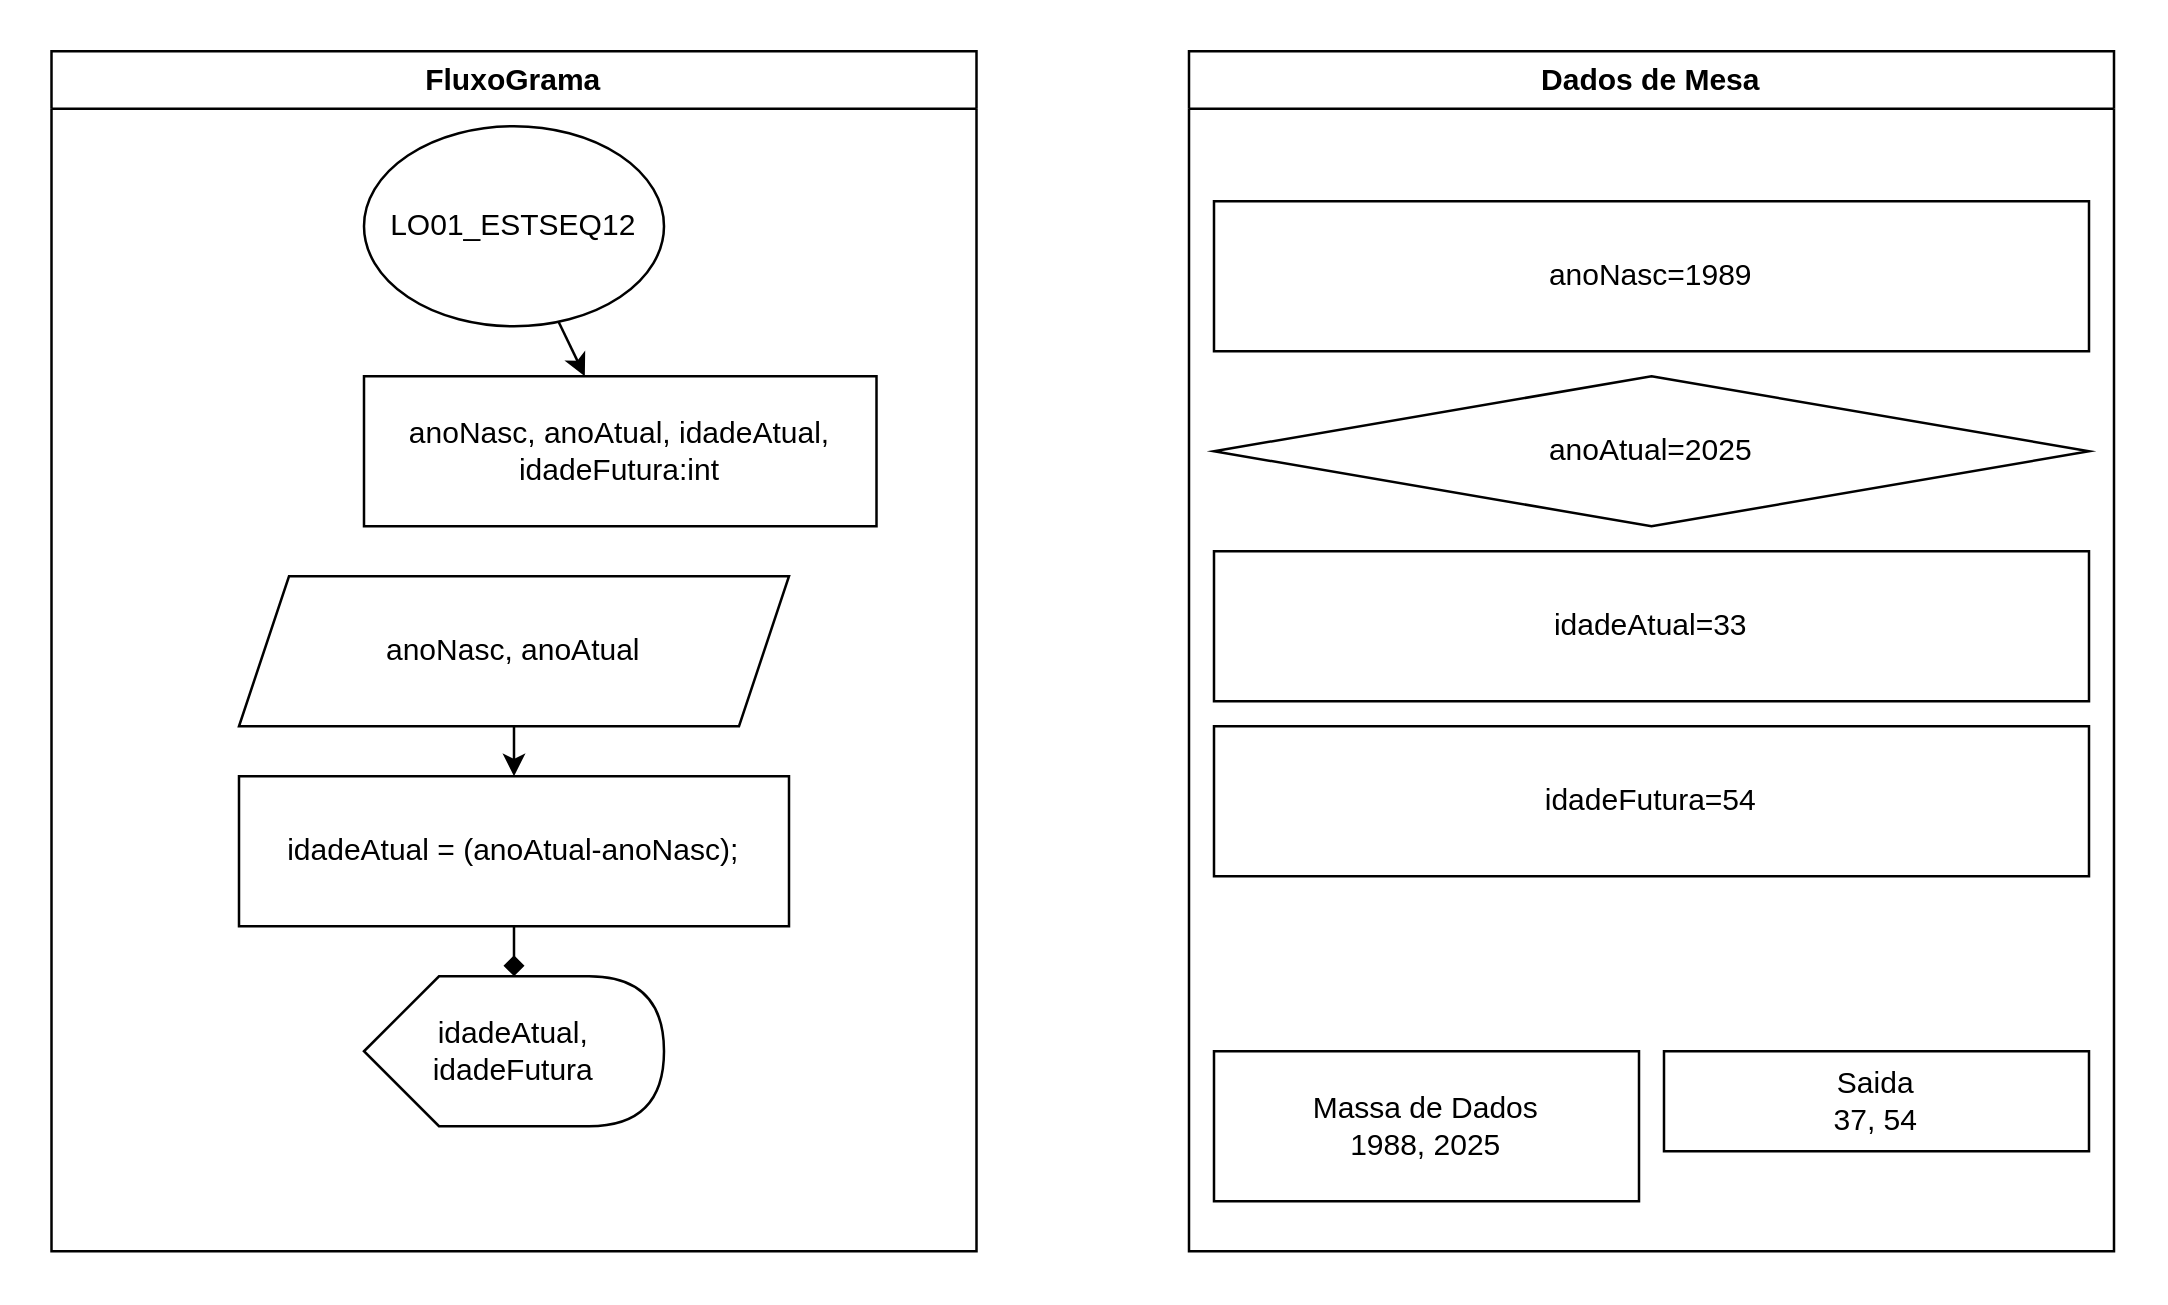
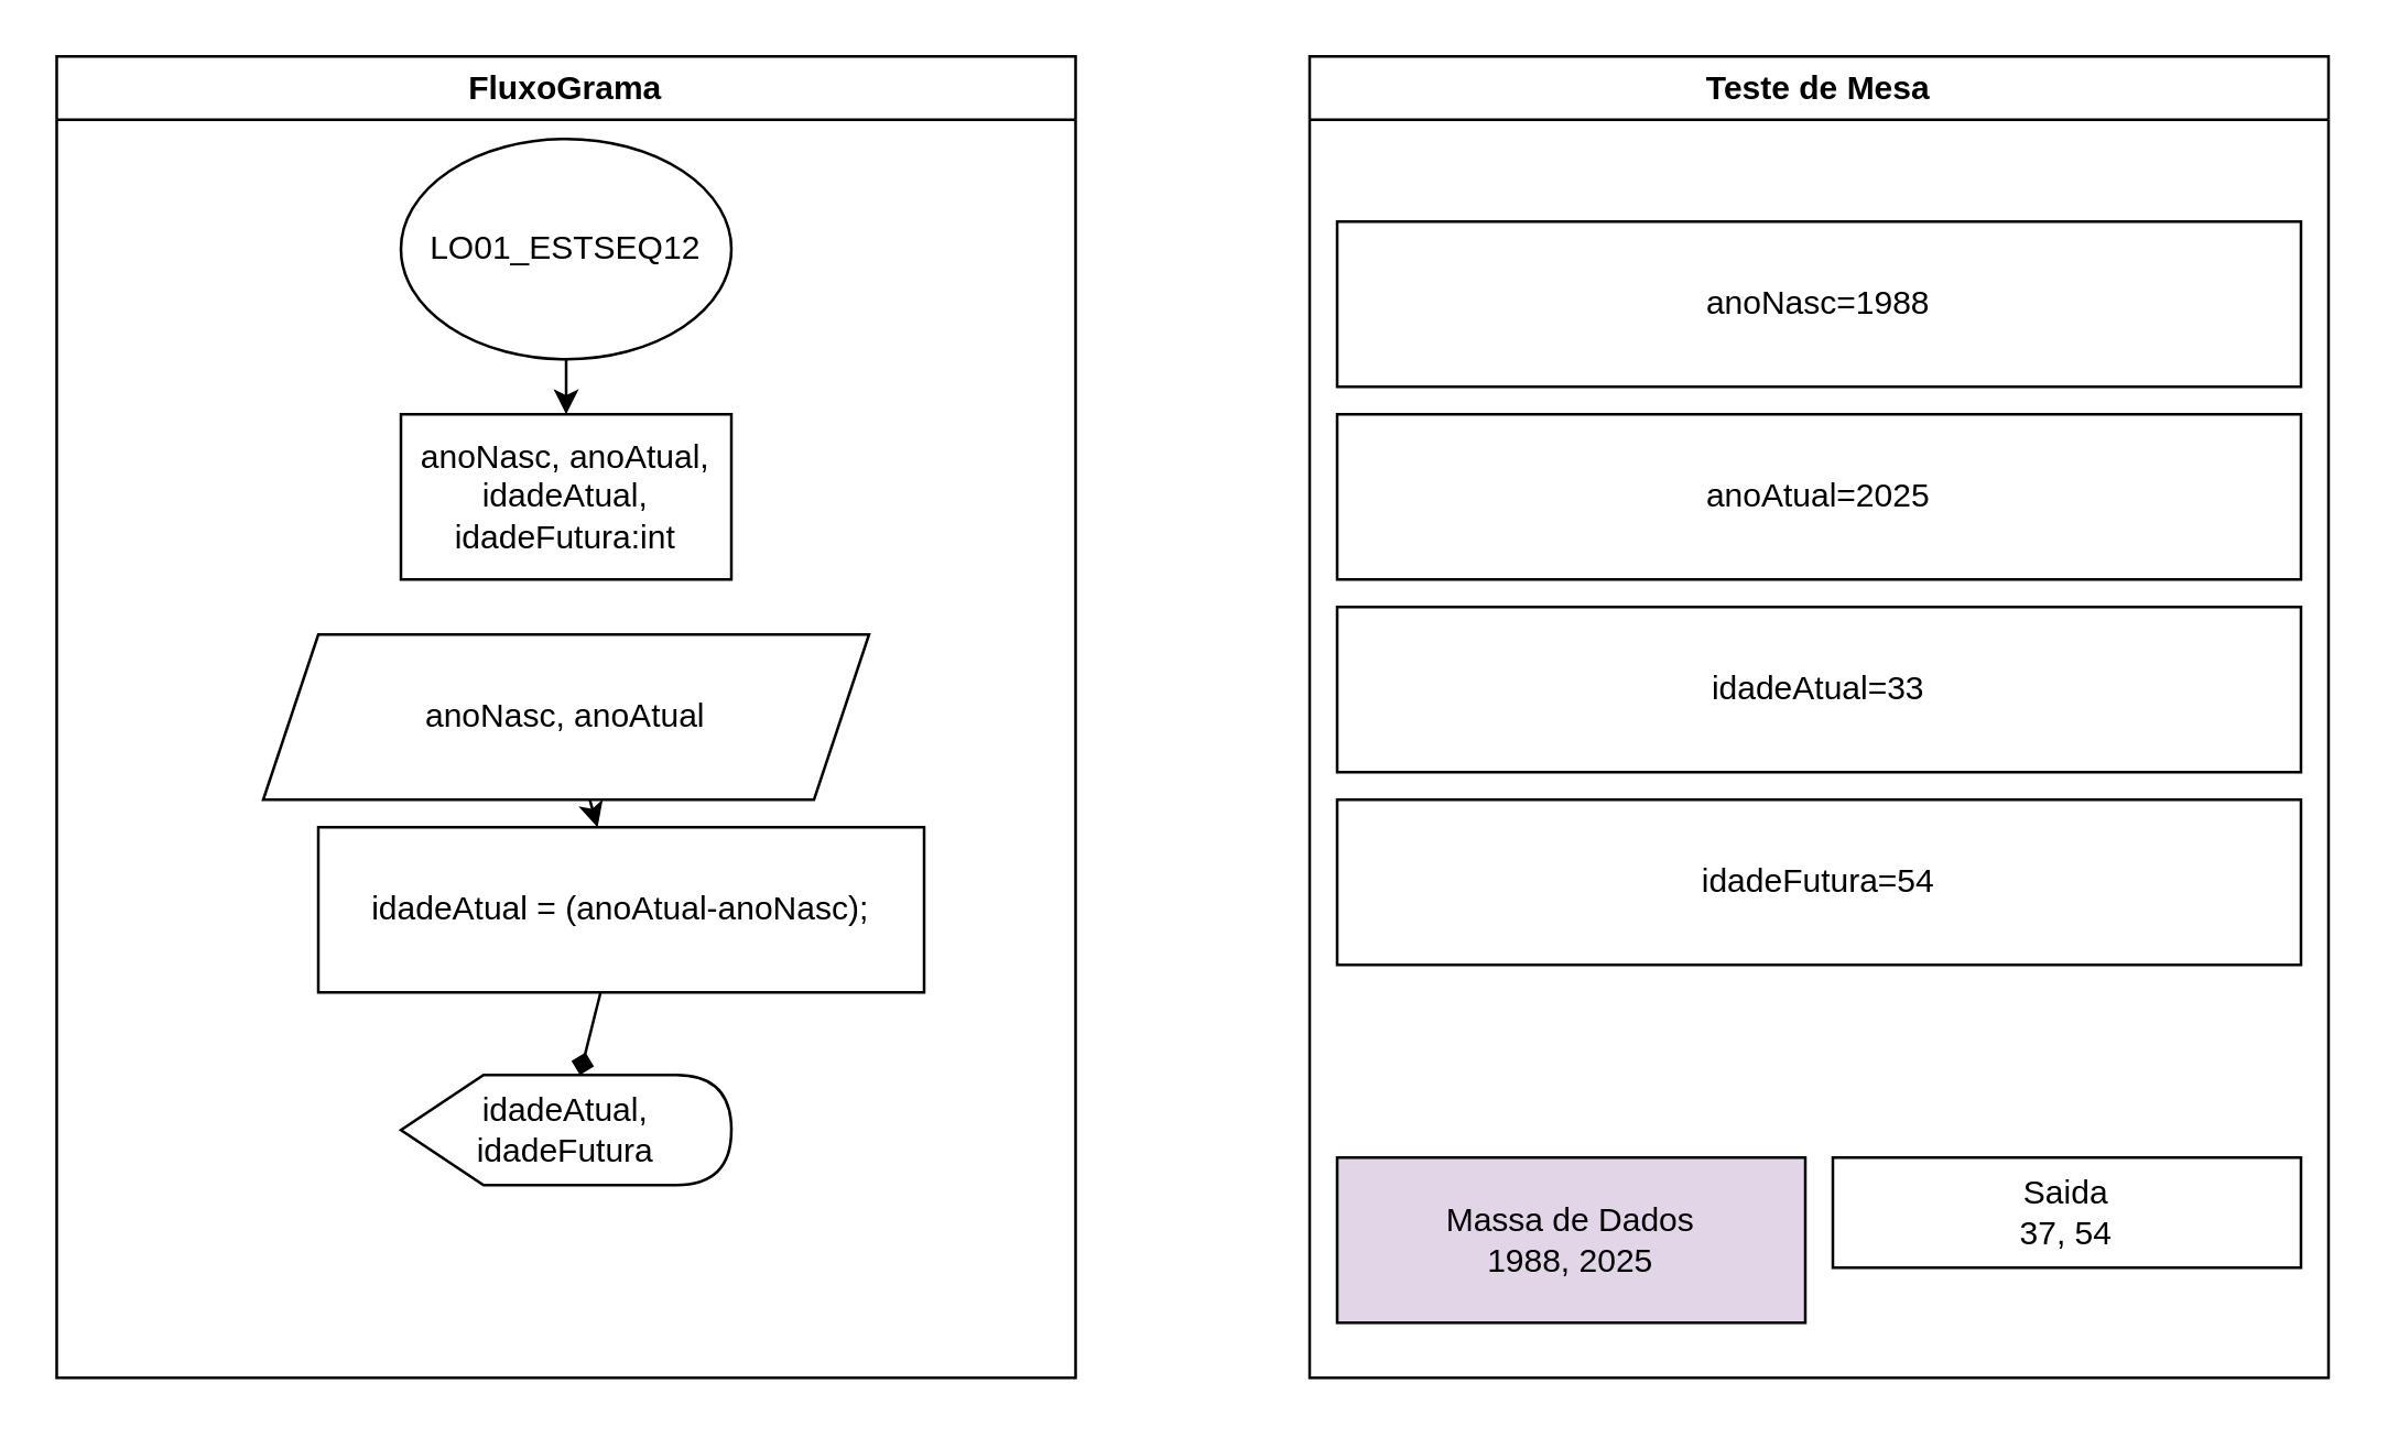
  <mxCell id="0" />
  <mxCell id="1" parent="0" />
  <mxCell id="2" value="" style="edgeStyle=none;html=1;" edge="1" parent="1" source="3" target="4"><mxGeometry relative="1" as="geometry" /></mxCell>
  <mxCell id="3" value="LO01_ESTSEQ12" style="ellipse;whiteSpace=wrap;html=1;" vertex="1" parent="1"><mxGeometry x="145" y="50" width="120" height="80" as="geometry" /></mxCell>
- <mxCell id="4" value="anoNasc, anoAtual, idadeAtual, idadeFutura:int" style="rounded=0;whiteSpace=wrap;html=1;" vertex="1" parent="1"><mxGeometry x="145" y="150" width="205" height="60" as="geometry" /></mxCell>
+ <mxCell id="4" value="anoNasc, anoAtual, idadeAtual, idadeFutura:int" style="rounded=0;whiteSpace=wrap;html=1;" vertex="1" parent="1"><mxGeometry x="145" y="150" width="120" height="60" as="geometry" /></mxCell>
  <mxCell id="5" value="" style="edgeStyle=none;html=1;" edge="1" parent="1" source="6" target="8"><mxGeometry relative="1" as="geometry" /></mxCell>
  <mxCell id="6" value="anoNasc, anoAtual" style="shape=parallelogram;perimeter=parallelogramPerimeter;whiteSpace=wrap;html=1;fixedSize=1;" vertex="1" parent="1"><mxGeometry x="95" y="230" width="220" height="60" as="geometry" /></mxCell>
  <mxCell id="7" value="" style="edgeStyle=none;html=1;endArrow=diamond;" edge="1" parent="1" source="8" target="9"><mxGeometry relative="1" as="geometry" /></mxCell>
- <mxCell id="8" value="&lt;span style=&quot;color: rgb(0, 0, 0);&quot;&gt;idadeAtual = (anoAtual-anoNasc);&lt;/span&gt;" style="rounded=0;whiteSpace=wrap;html=1;" vertex="1" parent="1"><mxGeometry x="95" y="310" width="220" height="60" as="geometry" /></mxCell>
- <mxCell id="9" value="idadeAtual, idadeFutura" style="shape=display;whiteSpace=wrap;html=1;" vertex="1" parent="1"><mxGeometry x="145" y="390" width="120" height="60" as="geometry" /></mxCell>
- <mxCell id="10" value="Dados de Mesa" style="swimlane;whiteSpace=wrap;html=1;" vertex="1" parent="1"><mxGeometry x="475" y="20" width="370" height="480" as="geometry" /></mxCell>
- <mxCell id="11" value="Massa de Dados&lt;br&gt;1988, 2025" style="rounded=0;whiteSpace=wrap;html=1;" vertex="1" parent="10"><mxGeometry x="10" y="400" width="170" height="60" as="geometry" /></mxCell>
+ <mxCell id="8" value="&lt;span style=&quot;color: rgb(0, 0, 0);&quot;&gt;idadeAtual = (anoAtual-anoNasc);&lt;/span&gt;" style="rounded=0;whiteSpace=wrap;html=1;" vertex="1" parent="1"><mxGeometry x="115" y="300" width="220" height="60" as="geometry" /></mxCell>
+ <mxCell id="9" value="idadeAtual, idadeFutura" style="shape=display;whiteSpace=wrap;html=1;" vertex="1" parent="1"><mxGeometry x="145" y="390" width="120" height="40" as="geometry" /></mxCell>
+ <mxCell id="10" value="Teste de Mesa" style="swimlane;whiteSpace=wrap;html=1;" vertex="1" parent="1"><mxGeometry x="475" y="20" width="370" height="480" as="geometry" /></mxCell>
+ <mxCell id="11" value="Massa de Dados&lt;br&gt;1988, 2025" style="rounded=0;whiteSpace=wrap;html=1;fillColor=#e1d5e7;" vertex="1" parent="10"><mxGeometry x="10" y="400" width="170" height="60" as="geometry" /></mxCell>
  <mxCell id="12" value="Saida&lt;br&gt;37, 54" style="rounded=0;whiteSpace=wrap;html=1;" vertex="1" parent="10"><mxGeometry x="190" y="400" width="170" height="40" as="geometry" /></mxCell>
- <mxCell id="13" value="anoAtual=2025" style="rhombus;whiteSpace=wrap;html=1;" vertex="1" parent="10"><mxGeometry x="10" y="130" width="350" height="60" as="geometry" /></mxCell>
+ <mxCell id="13" value="anoAtual=2025" style="rounded=0;whiteSpace=wrap;html=1;" vertex="1" parent="10"><mxGeometry x="10" y="130" width="350" height="60" as="geometry" /></mxCell>
  <mxCell id="14" value="idadeAtual=33" style="rounded=0;whiteSpace=wrap;html=1;" vertex="1" parent="10"><mxGeometry x="10" y="200" width="350" height="60" as="geometry" /></mxCell>
  <mxCell id="15" value="idadeFutura=54" style="rounded=0;whiteSpace=wrap;html=1;" vertex="1" parent="10"><mxGeometry x="10" y="270" width="350" height="60" as="geometry" /></mxCell>
- <mxCell id="16" value="anoNasc=1989" style="rounded=0;whiteSpace=wrap;html=1;" vertex="1" parent="1"><mxGeometry x="485" y="80" width="350" height="60" as="geometry" /></mxCell>
+ <mxCell id="16" value="anoNasc=1988" style="rounded=0;whiteSpace=wrap;html=1;" vertex="1" parent="1"><mxGeometry x="485" y="80" width="350" height="60" as="geometry" /></mxCell>
  <mxCell id="17" value="FluxoGrama" style="swimlane;whiteSpace=wrap;html=1;" vertex="1" parent="1"><mxGeometry x="20" y="20" width="370" height="480" as="geometry" /></mxCell>
